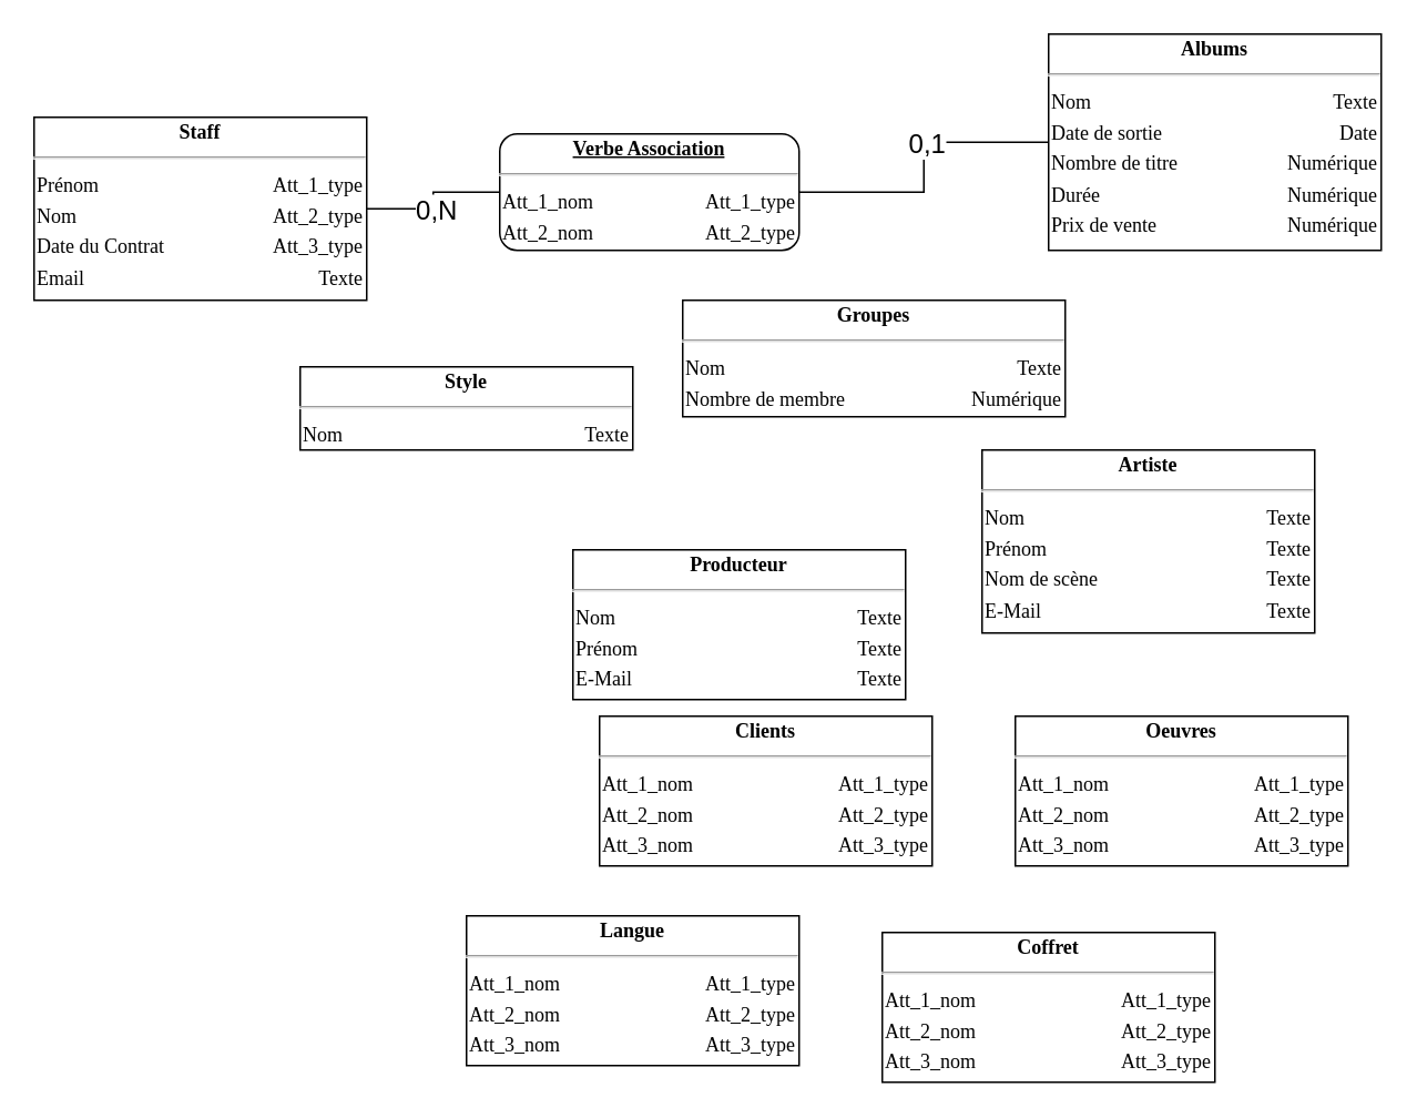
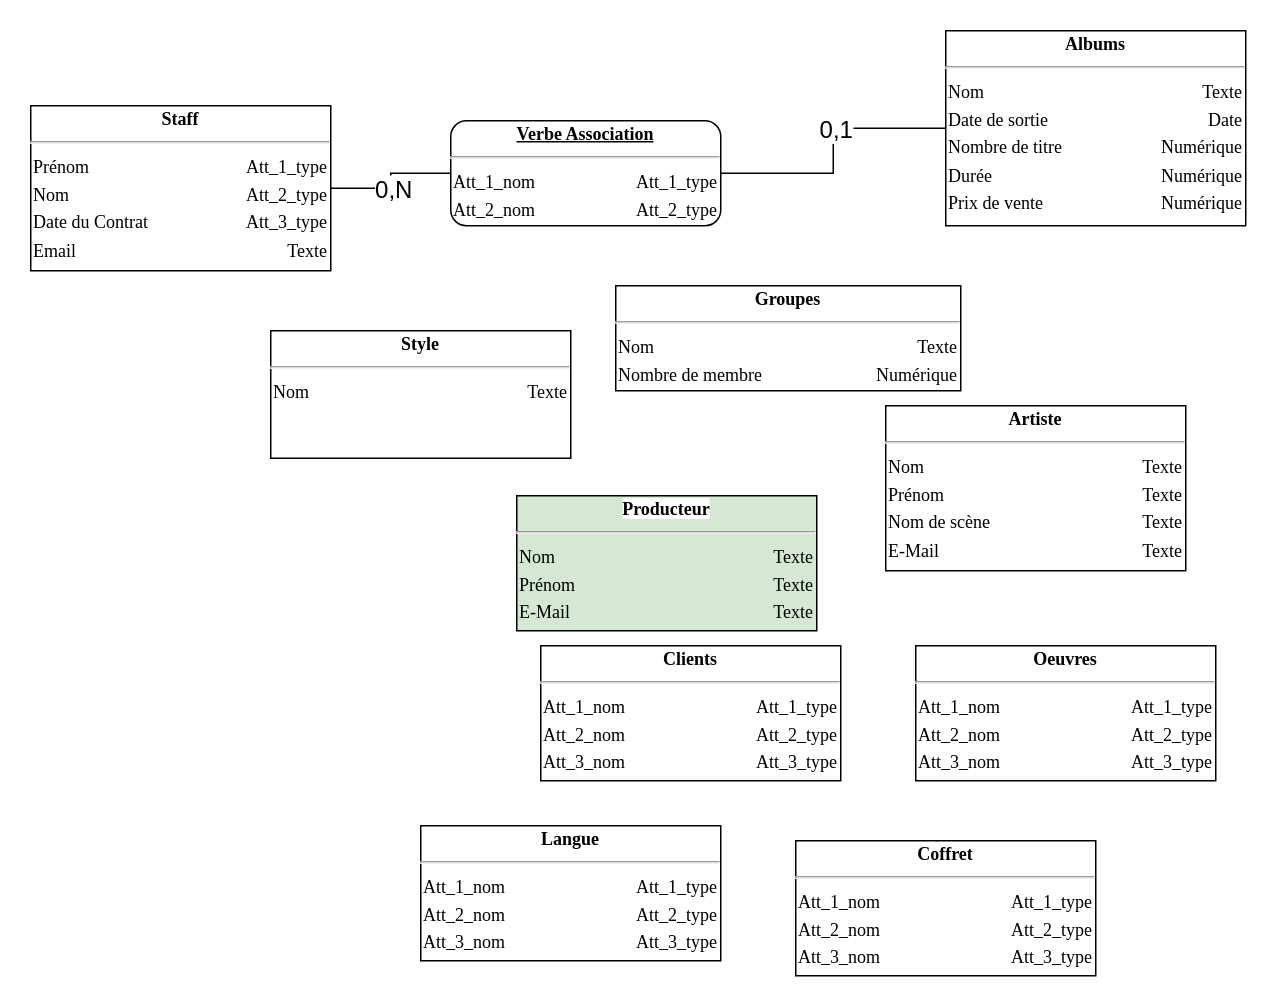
  <mxCell id="0" />
  <mxCell id="1" parent="0" />
  <mxCell id="2" value="&lt;div style=&quot;box-sizing: border-box ; width: 100% ; padding: 2px&quot;&gt;&lt;b&gt;&lt;span style=&quot;background-color: rgb(255 , 255 , 255)&quot;&gt;Staff&lt;/span&gt;&lt;/b&gt;&lt;/div&gt;&lt;hr&gt;&lt;table style=&quot;width: 100% ; font-size: 1em&quot; cellpadding=&quot;2&quot; cellspacing=&quot;0&quot;&gt;&lt;tbody&gt;&lt;tr&gt;&lt;td style=&quot;text-align: left&quot;&gt;Prénom&lt;/td&gt;&lt;td style=&quot;text-align: right&quot;&gt;Att_1_type&lt;br&gt;&lt;/td&gt;&lt;/tr&gt;&lt;tr&gt;&lt;td style=&quot;text-align: left&quot;&gt;Nom&lt;/td&gt;&lt;td style=&quot;text-align: right&quot;&gt;Att_2_type&lt;br&gt;&lt;/td&gt;&lt;/tr&gt;&lt;tr&gt;&lt;td style=&quot;text-align: left&quot;&gt;Date du Contrat&lt;/td&gt;&lt;td style=&quot;text-align: right&quot;&gt;Att_3_type&lt;br&gt;&lt;/td&gt;&lt;/tr&gt;&lt;tr&gt;&lt;td style=&quot;text-align: left&quot;&gt;Email&lt;/td&gt;&lt;td style=&quot;text-align: right&quot;&gt;Texte&lt;/td&gt;&lt;/tr&gt;&lt;/tbody&gt;&lt;/table&gt;" style="verticalAlign=top;align=center;overflow=fill;html=1;rounded=0;shadow=0;comic=0;labelBackgroundColor=none;strokeColor=#000000;strokeWidth=1;fillColor=#ffffff;fontFamily=Verdana;fontSize=12;fontColor=#000000;" parent="1" vertex="1"><mxGeometry x="20" y="70" width="200" height="110" as="geometry" /></mxCell>
  <mxCell id="3" style="edgeStyle=orthogonalEdgeStyle;html=1;labelBackgroundColor=none;startArrow=none;endArrow=none;fontFamily=Verdana;fontSize=12;align=left;exitX=1;exitY=0.5;exitDx=0;exitDy=0;entryX=0;entryY=0.5;entryDx=0;entryDy=0;startFill=0;endFill=0;rounded=0;" parent="1" source="2" target="5" edge="1"><mxGeometry relative="1" as="geometry"><mxPoint x="340" y="115" as="targetPoint" /></mxGeometry></mxCell>
  <mxCell id="4" value="0,N" style="text;html=1;resizable=0;points=[];align=center;verticalAlign=middle;labelBackgroundColor=#ffffff;direction=south;fontSize=16;" parent="3" vertex="1" connectable="0"><mxGeometry x="-0.77" y="-1" relative="1" as="geometry"><mxPoint x="31" y="-1" as="offset" /></mxGeometry></mxCell>
  <mxCell id="5" value="&lt;div style=&quot;box-sizing: border-box ; width: 100% ; padding: 2px&quot;&gt;&lt;b&gt;&lt;u style=&quot;background-color: rgb(255 , 255 , 255)&quot;&gt;Verbe Association&lt;/u&gt;&lt;/b&gt;&lt;/div&gt;&lt;hr&gt;&lt;table style=&quot;width: 100% ; font-size: 1em&quot; cellpadding=&quot;2&quot; cellspacing=&quot;0&quot;&gt;&lt;tbody&gt;&lt;tr&gt;&lt;td style=&quot;text-align: left&quot;&gt;Att_1_nom&lt;/td&gt;&lt;td style=&quot;text-align: right&quot;&gt;Att_1_type&lt;br&gt;&lt;/td&gt;&lt;/tr&gt;&lt;tr&gt;&lt;td style=&quot;text-align: left&quot;&gt;Att_2_nom&lt;br&gt;&lt;/td&gt;&lt;td style=&quot;text-align: right&quot;&gt;Att_2_type&lt;br&gt;&lt;/td&gt;&lt;/tr&gt;&lt;/tbody&gt;&lt;/table&gt;" style="verticalAlign=top;align=center;overflow=fill;html=1;rounded=1;shadow=0;comic=0;labelBackgroundColor=none;strokeColor=#000000;strokeWidth=1;fillColor=#ffffff;fontFamily=Verdana;fontSize=12;fontColor=#000000;" parent="1" vertex="1"><mxGeometry x="300" y="80" width="180" height="70" as="geometry" /></mxCell>
  <mxCell id="6" value="" style="edgeStyle=orthogonalEdgeStyle;rounded=0;orthogonalLoop=1;jettySize=auto;html=1;startArrow=none;startFill=0;endArrow=none;endFill=0;" parent="1" source="8" target="5" edge="1"><mxGeometry relative="1" as="geometry" /></mxCell>
  <mxCell id="7" value="0,1" style="text;html=1;resizable=0;points=[];align=center;verticalAlign=middle;labelBackgroundColor=#ffffff;fontSize=16;" parent="6" vertex="1" connectable="0"><mxGeometry x="-0.646" relative="1" as="geometry"><mxPoint x="-42" as="offset" /></mxGeometry></mxCell>
  <mxCell id="8" value="&lt;div style=&quot;box-sizing: border-box ; width: 100% ; padding: 2px&quot;&gt;&lt;span style=&quot;background-color: rgb(255 , 255 , 255)&quot;&gt;&lt;b&gt;Albums&lt;/b&gt;&lt;/span&gt;&lt;/div&gt;&lt;hr&gt;&lt;table style=&quot;width: 100% ; font-size: 1em&quot; cellpadding=&quot;2&quot; cellspacing=&quot;0&quot;&gt;&lt;tbody&gt;&lt;tr&gt;&lt;td style=&quot;text-align: left&quot;&gt;Nom&lt;/td&gt;&lt;td style=&quot;text-align: right&quot;&gt;Texte&lt;/td&gt;&lt;/tr&gt;&lt;tr&gt;&lt;td style=&quot;text-align: left&quot;&gt;Date de sortie&lt;/td&gt;&lt;td style=&quot;text-align: right&quot;&gt;Date&lt;/td&gt;&lt;/tr&gt;&lt;tr&gt;&lt;td style=&quot;text-align: left&quot;&gt;Nombre de titre&lt;/td&gt;&lt;td style=&quot;text-align: right&quot;&gt;Numérique&lt;/td&gt;&lt;/tr&gt;&lt;tr&gt;&lt;td style=&quot;text-align: left&quot;&gt;Durée&lt;/td&gt;&lt;td style=&quot;text-align: right&quot;&gt;Numérique&lt;/td&gt;&lt;/tr&gt;&lt;tr&gt;&lt;td style=&quot;text-align: left&quot;&gt;Prix de vente&lt;/td&gt;&lt;td style=&quot;text-align: right&quot;&gt;Numérique&lt;/td&gt;&lt;/tr&gt;&lt;/tbody&gt;&lt;/table&gt;" style="verticalAlign=top;align=center;overflow=fill;html=1;rounded=0;shadow=0;comic=0;labelBackgroundColor=none;strokeColor=#000000;strokeWidth=1;fillColor=#ffffff;fontFamily=Verdana;fontSize=12;fontColor=#000000;" parent="1" vertex="1"><mxGeometry x="630" y="20" width="200" height="130" as="geometry" /></mxCell>
- <mxCell id="9" value="&lt;div style=&quot;box-sizing: border-box ; width: 100% ; padding: 2px&quot;&gt;&lt;span style=&quot;background-color: rgb(255 , 255 , 255)&quot;&gt;&lt;b&gt;Style&lt;/b&gt;&lt;/span&gt;&lt;/div&gt;&lt;hr&gt;&lt;table style=&quot;width: 100% ; font-size: 1em&quot; cellpadding=&quot;2&quot; cellspacing=&quot;0&quot;&gt;&lt;tbody&gt;&lt;tr&gt;&lt;td style=&quot;text-align: left&quot;&gt;Nom&lt;/td&gt;&lt;td style=&quot;text-align: right&quot;&gt;Texte&lt;/td&gt;&lt;/tr&gt;&lt;/tbody&gt;&lt;/table&gt;" style="verticalAlign=top;align=center;overflow=fill;html=1;rounded=0;shadow=0;comic=0;labelBackgroundColor=none;strokeColor=#000000;strokeWidth=1;fillColor=#ffffff;fontFamily=Verdana;fontSize=12;fontColor=#000000;" parent="1" vertex="1"><mxGeometry x="180" y="220" width="200" height="50" as="geometry" /></mxCell>
- <mxCell id="10" value="&lt;div style=&quot;box-sizing: border-box ; width: 100% ; padding: 2px&quot;&gt;&lt;span style=&quot;background-color: rgb(255 , 255 , 255)&quot;&gt;&lt;b&gt;Producteur&lt;/b&gt;&lt;/span&gt;&lt;/div&gt;&lt;hr&gt;&lt;table style=&quot;width: 100% ; font-size: 1em&quot; cellpadding=&quot;2&quot; cellspacing=&quot;0&quot;&gt;&lt;tbody&gt;&lt;tr&gt;&lt;td style=&quot;text-align: left&quot;&gt;Nom&lt;/td&gt;&lt;td style=&quot;text-align: right&quot;&gt;Texte&lt;/td&gt;&lt;/tr&gt;&lt;tr&gt;&lt;td style=&quot;text-align: left&quot;&gt;Prénom&lt;/td&gt;&lt;td style=&quot;text-align: right&quot;&gt;Texte&lt;/td&gt;&lt;/tr&gt;&lt;tr&gt;&lt;td style=&quot;text-align: left&quot;&gt;E-Mail&lt;/td&gt;&lt;td style=&quot;text-align: right&quot;&gt;Texte&lt;/td&gt;&lt;/tr&gt;&lt;/tbody&gt;&lt;/table&gt;" style="verticalAlign=top;align=center;overflow=fill;html=1;rounded=0;shadow=0;comic=0;labelBackgroundColor=none;strokeColor=#000000;strokeWidth=1;fillColor=#ffffff;fontFamily=Verdana;fontSize=12;fontColor=#000000;" parent="1" vertex="1"><mxGeometry x="344" y="330" width="200" height="90" as="geometry" /></mxCell>
+ <mxCell id="9" value="&lt;div style=&quot;box-sizing: border-box ; width: 100% ; padding: 2px&quot;&gt;&lt;span style=&quot;background-color: rgb(255 , 255 , 255)&quot;&gt;&lt;b&gt;Style&lt;/b&gt;&lt;/span&gt;&lt;/div&gt;&lt;hr&gt;&lt;table style=&quot;width: 100% ; font-size: 1em&quot; cellpadding=&quot;2&quot; cellspacing=&quot;0&quot;&gt;&lt;tbody&gt;&lt;tr&gt;&lt;td style=&quot;text-align: left&quot;&gt;Nom&lt;/td&gt;&lt;td style=&quot;text-align: right&quot;&gt;Texte&lt;/td&gt;&lt;/tr&gt;&lt;/tbody&gt;&lt;/table&gt;" style="verticalAlign=top;align=center;overflow=fill;html=1;rounded=0;shadow=0;comic=0;labelBackgroundColor=none;strokeColor=#000000;strokeWidth=1;fillColor=#ffffff;fontFamily=Verdana;fontSize=12;fontColor=#000000;" parent="1" vertex="1"><mxGeometry x="180" y="220" width="200" height="85" as="geometry" /></mxCell>
+ <mxCell id="10" value="&lt;div style=&quot;box-sizing: border-box ; width: 100% ; padding: 2px&quot;&gt;&lt;span style=&quot;background-color: rgb(255 , 255 , 255)&quot;&gt;&lt;b&gt;Producteur&lt;/b&gt;&lt;/span&gt;&lt;/div&gt;&lt;hr&gt;&lt;table style=&quot;width: 100% ; font-size: 1em&quot; cellpadding=&quot;2&quot; cellspacing=&quot;0&quot;&gt;&lt;tbody&gt;&lt;tr&gt;&lt;td style=&quot;text-align: left&quot;&gt;Nom&lt;/td&gt;&lt;td style=&quot;text-align: right&quot;&gt;Texte&lt;/td&gt;&lt;/tr&gt;&lt;tr&gt;&lt;td style=&quot;text-align: left&quot;&gt;Prénom&lt;/td&gt;&lt;td style=&quot;text-align: right&quot;&gt;Texte&lt;/td&gt;&lt;/tr&gt;&lt;tr&gt;&lt;td style=&quot;text-align: left&quot;&gt;E-Mail&lt;/td&gt;&lt;td style=&quot;text-align: right&quot;&gt;Texte&lt;/td&gt;&lt;/tr&gt;&lt;/tbody&gt;&lt;/table&gt;" style="verticalAlign=top;align=center;overflow=fill;html=1;rounded=0;shadow=0;comic=0;labelBackgroundColor=none;strokeColor=#000000;strokeWidth=1;fillColor=#d5e8d4;fontFamily=Verdana;fontSize=12;fontColor=#000000;" parent="1" vertex="1"><mxGeometry x="344" y="330" width="200" height="90" as="geometry" /></mxCell>
  <mxCell id="11" value="&lt;div style=&quot;box-sizing: border-box ; width: 100% ; padding: 2px&quot;&gt;&lt;span style=&quot;background-color: rgb(255 , 255 , 255)&quot;&gt;&lt;b&gt;Clients&lt;/b&gt;&lt;/span&gt;&lt;/div&gt;&lt;hr&gt;&lt;table style=&quot;width: 100% ; font-size: 1em&quot; cellpadding=&quot;2&quot; cellspacing=&quot;0&quot;&gt;&lt;tbody&gt;&lt;tr&gt;&lt;td style=&quot;text-align: left&quot;&gt;Att_1_nom&lt;/td&gt;&lt;td style=&quot;text-align: right&quot;&gt;Att_1_type&lt;br&gt;&lt;/td&gt;&lt;/tr&gt;&lt;tr&gt;&lt;td style=&quot;text-align: left&quot;&gt;Att_2_nom&lt;br&gt;&lt;/td&gt;&lt;td style=&quot;text-align: right&quot;&gt;Att_2_type&lt;br&gt;&lt;/td&gt;&lt;/tr&gt;&lt;tr&gt;&lt;td style=&quot;text-align: left&quot;&gt;Att_3_nom&lt;/td&gt;&lt;td style=&quot;text-align: right&quot;&gt;Att_3_type&lt;br&gt;&lt;/td&gt;&lt;/tr&gt;&lt;/tbody&gt;&lt;/table&gt;" style="verticalAlign=top;align=center;overflow=fill;html=1;rounded=0;shadow=0;comic=0;labelBackgroundColor=none;strokeColor=#000000;strokeWidth=1;fillColor=#ffffff;fontFamily=Verdana;fontSize=12;fontColor=#000000;" parent="1" vertex="1"><mxGeometry x="360" y="430" width="200" height="90" as="geometry" /></mxCell>
- <mxCell id="12" value="&lt;div style=&quot;box-sizing: border-box ; width: 100% ; padding: 2px&quot;&gt;&lt;span style=&quot;background-color: rgb(255 , 255 , 255)&quot;&gt;&lt;b&gt;Groupes&lt;/b&gt;&lt;/span&gt;&lt;/div&gt;&lt;hr&gt;&lt;table style=&quot;width: 100% ; font-size: 1em&quot; cellpadding=&quot;2&quot; cellspacing=&quot;0&quot;&gt;&lt;tbody&gt;&lt;tr&gt;&lt;td style=&quot;text-align: left&quot;&gt;Nom&lt;/td&gt;&lt;td style=&quot;text-align: right&quot;&gt;Texte&lt;/td&gt;&lt;/tr&gt;&lt;tr&gt;&lt;td style=&quot;text-align: left&quot;&gt;Nombre de membre&lt;/td&gt;&lt;td style=&quot;text-align: right&quot;&gt;Numérique&lt;/td&gt;&lt;/tr&gt;&lt;/tbody&gt;&lt;/table&gt;" style="verticalAlign=top;align=center;overflow=fill;html=1;rounded=0;shadow=0;comic=0;labelBackgroundColor=none;strokeColor=#000000;strokeWidth=1;fillColor=#ffffff;fontFamily=Verdana;fontSize=12;fontColor=#000000;" parent="1" vertex="1"><mxGeometry x="410" y="180" width="230" height="70" as="geometry" /></mxCell>
+ <mxCell id="12" value="&lt;div style=&quot;box-sizing: border-box ; width: 100% ; padding: 2px&quot;&gt;&lt;span style=&quot;background-color: rgb(255 , 255 , 255)&quot;&gt;&lt;b&gt;Groupes&lt;/b&gt;&lt;/span&gt;&lt;/div&gt;&lt;hr&gt;&lt;table style=&quot;width: 100% ; font-size: 1em&quot; cellpadding=&quot;2&quot; cellspacing=&quot;0&quot;&gt;&lt;tbody&gt;&lt;tr&gt;&lt;td style=&quot;text-align: left&quot;&gt;Nom&lt;/td&gt;&lt;td style=&quot;text-align: right&quot;&gt;Texte&lt;/td&gt;&lt;/tr&gt;&lt;tr&gt;&lt;td style=&quot;text-align: left&quot;&gt;Nombre de membre&lt;/td&gt;&lt;td style=&quot;text-align: right&quot;&gt;Numérique&lt;/td&gt;&lt;/tr&gt;&lt;/tbody&gt;&lt;/table&gt;" style="verticalAlign=top;align=center;overflow=fill;html=1;rounded=0;shadow=0;comic=0;labelBackgroundColor=none;strokeColor=#000000;strokeWidth=1;fillColor=#ffffff;fontFamily=Verdana;fontSize=12;fontColor=#000000;" parent="1" vertex="1"><mxGeometry x="410" y="190" width="230" height="70" as="geometry" /></mxCell>
  <mxCell id="13" value="&lt;div style=&quot;box-sizing: border-box ; width: 100% ; padding: 2px&quot;&gt;&lt;span style=&quot;background-color: rgb(255 , 255 , 255)&quot;&gt;&lt;b&gt;Oeuvres&lt;/b&gt;&lt;/span&gt;&lt;/div&gt;&lt;hr&gt;&lt;table style=&quot;width: 100% ; font-size: 1em&quot; cellpadding=&quot;2&quot; cellspacing=&quot;0&quot;&gt;&lt;tbody&gt;&lt;tr&gt;&lt;td style=&quot;text-align: left&quot;&gt;Att_1_nom&lt;/td&gt;&lt;td style=&quot;text-align: right&quot;&gt;Att_1_type&lt;br&gt;&lt;/td&gt;&lt;/tr&gt;&lt;tr&gt;&lt;td style=&quot;text-align: left&quot;&gt;Att_2_nom&lt;br&gt;&lt;/td&gt;&lt;td style=&quot;text-align: right&quot;&gt;Att_2_type&lt;br&gt;&lt;/td&gt;&lt;/tr&gt;&lt;tr&gt;&lt;td style=&quot;text-align: left&quot;&gt;Att_3_nom&lt;/td&gt;&lt;td style=&quot;text-align: right&quot;&gt;Att_3_type&lt;br&gt;&lt;/td&gt;&lt;/tr&gt;&lt;/tbody&gt;&lt;/table&gt;" style="verticalAlign=top;align=center;overflow=fill;html=1;rounded=0;shadow=0;comic=0;labelBackgroundColor=none;strokeColor=#000000;strokeWidth=1;fillColor=#ffffff;fontFamily=Verdana;fontSize=12;fontColor=#000000;" parent="1" vertex="1"><mxGeometry x="610" y="430" width="200" height="90" as="geometry" /></mxCell>
  <mxCell id="14" value="&lt;div style=&quot;box-sizing: border-box ; width: 100% ; padding: 2px&quot;&gt;&lt;span style=&quot;background-color: rgb(255 , 255 , 255)&quot;&gt;&lt;b&gt;Artiste&lt;/b&gt;&lt;/span&gt;&lt;/div&gt;&lt;hr&gt;&lt;table style=&quot;width: 100% ; font-size: 1em&quot; cellpadding=&quot;2&quot; cellspacing=&quot;0&quot;&gt;&lt;tbody&gt;&lt;tr&gt;&lt;td style=&quot;text-align: left&quot;&gt;Nom&lt;/td&gt;&lt;td style=&quot;text-align: right&quot;&gt;Texte&lt;/td&gt;&lt;/tr&gt;&lt;tr&gt;&lt;td style=&quot;text-align: left&quot;&gt;Prénom&lt;/td&gt;&lt;td style=&quot;text-align: right&quot;&gt;Texte&lt;br&gt;&lt;/td&gt;&lt;/tr&gt;&lt;tr&gt;&lt;td style=&quot;text-align: left&quot;&gt;Nom de scène&lt;/td&gt;&lt;td style=&quot;text-align: right&quot;&gt;Texte&lt;/td&gt;&lt;/tr&gt;&lt;tr&gt;&lt;td style=&quot;text-align: left&quot;&gt;E-Mail&lt;/td&gt;&lt;td style=&quot;text-align: right&quot;&gt;Texte&lt;/td&gt;&lt;/tr&gt;&lt;/tbody&gt;&lt;/table&gt;" style="verticalAlign=top;align=center;overflow=fill;html=1;rounded=0;shadow=0;comic=0;labelBackgroundColor=none;strokeColor=#000000;strokeWidth=1;fillColor=#ffffff;fontFamily=Verdana;fontSize=12;fontColor=#000000;" parent="1" vertex="1"><mxGeometry x="590" y="270" width="200" height="110" as="geometry" /></mxCell>
  <mxCell id="15" value="&lt;div style=&quot;box-sizing: border-box ; width: 100% ; padding: 2px&quot;&gt;&lt;span style=&quot;background-color: rgb(255 , 255 , 255)&quot;&gt;&lt;b&gt;Langue&lt;/b&gt;&lt;/span&gt;&lt;/div&gt;&lt;hr&gt;&lt;table style=&quot;width: 100% ; font-size: 1em&quot; cellpadding=&quot;2&quot; cellspacing=&quot;0&quot;&gt;&lt;tbody&gt;&lt;tr&gt;&lt;td style=&quot;text-align: left&quot;&gt;Att_1_nom&lt;/td&gt;&lt;td style=&quot;text-align: right&quot;&gt;Att_1_type&lt;br&gt;&lt;/td&gt;&lt;/tr&gt;&lt;tr&gt;&lt;td style=&quot;text-align: left&quot;&gt;Att_2_nom&lt;br&gt;&lt;/td&gt;&lt;td style=&quot;text-align: right&quot;&gt;Att_2_type&lt;br&gt;&lt;/td&gt;&lt;/tr&gt;&lt;tr&gt;&lt;td style=&quot;text-align: left&quot;&gt;Att_3_nom&lt;/td&gt;&lt;td style=&quot;text-align: right&quot;&gt;Att_3_type&lt;br&gt;&lt;/td&gt;&lt;/tr&gt;&lt;/tbody&gt;&lt;/table&gt;" style="verticalAlign=top;align=center;overflow=fill;html=1;rounded=0;shadow=0;comic=0;labelBackgroundColor=none;strokeColor=#000000;strokeWidth=1;fillColor=#ffffff;fontFamily=Verdana;fontSize=12;fontColor=#000000;" parent="1" vertex="1"><mxGeometry x="280" y="550" width="200" height="90" as="geometry" /></mxCell>
  <mxCell id="16" value="&lt;div style=&quot;box-sizing: border-box ; width: 100% ; padding: 2px&quot;&gt;&lt;span style=&quot;background-color: rgb(255 , 255 , 255)&quot;&gt;&lt;b&gt;Coffret&lt;/b&gt;&lt;/span&gt;&lt;/div&gt;&lt;hr&gt;&lt;table style=&quot;width: 100% ; font-size: 1em&quot; cellpadding=&quot;2&quot; cellspacing=&quot;0&quot;&gt;&lt;tbody&gt;&lt;tr&gt;&lt;td style=&quot;text-align: left&quot;&gt;Att_1_nom&lt;/td&gt;&lt;td style=&quot;text-align: right&quot;&gt;Att_1_type&lt;br&gt;&lt;/td&gt;&lt;/tr&gt;&lt;tr&gt;&lt;td style=&quot;text-align: left&quot;&gt;Att_2_nom&lt;br&gt;&lt;/td&gt;&lt;td style=&quot;text-align: right&quot;&gt;Att_2_type&lt;br&gt;&lt;/td&gt;&lt;/tr&gt;&lt;tr&gt;&lt;td style=&quot;text-align: left&quot;&gt;Att_3_nom&lt;/td&gt;&lt;td style=&quot;text-align: right&quot;&gt;Att_3_type&lt;br&gt;&lt;/td&gt;&lt;/tr&gt;&lt;/tbody&gt;&lt;/table&gt;" style="verticalAlign=top;align=center;overflow=fill;html=1;rounded=0;shadow=0;comic=0;labelBackgroundColor=none;strokeColor=#000000;strokeWidth=1;fillColor=#ffffff;fontFamily=Verdana;fontSize=12;fontColor=#000000;" parent="1" vertex="1"><mxGeometry x="530" y="560" width="200" height="90" as="geometry" /></mxCell>
